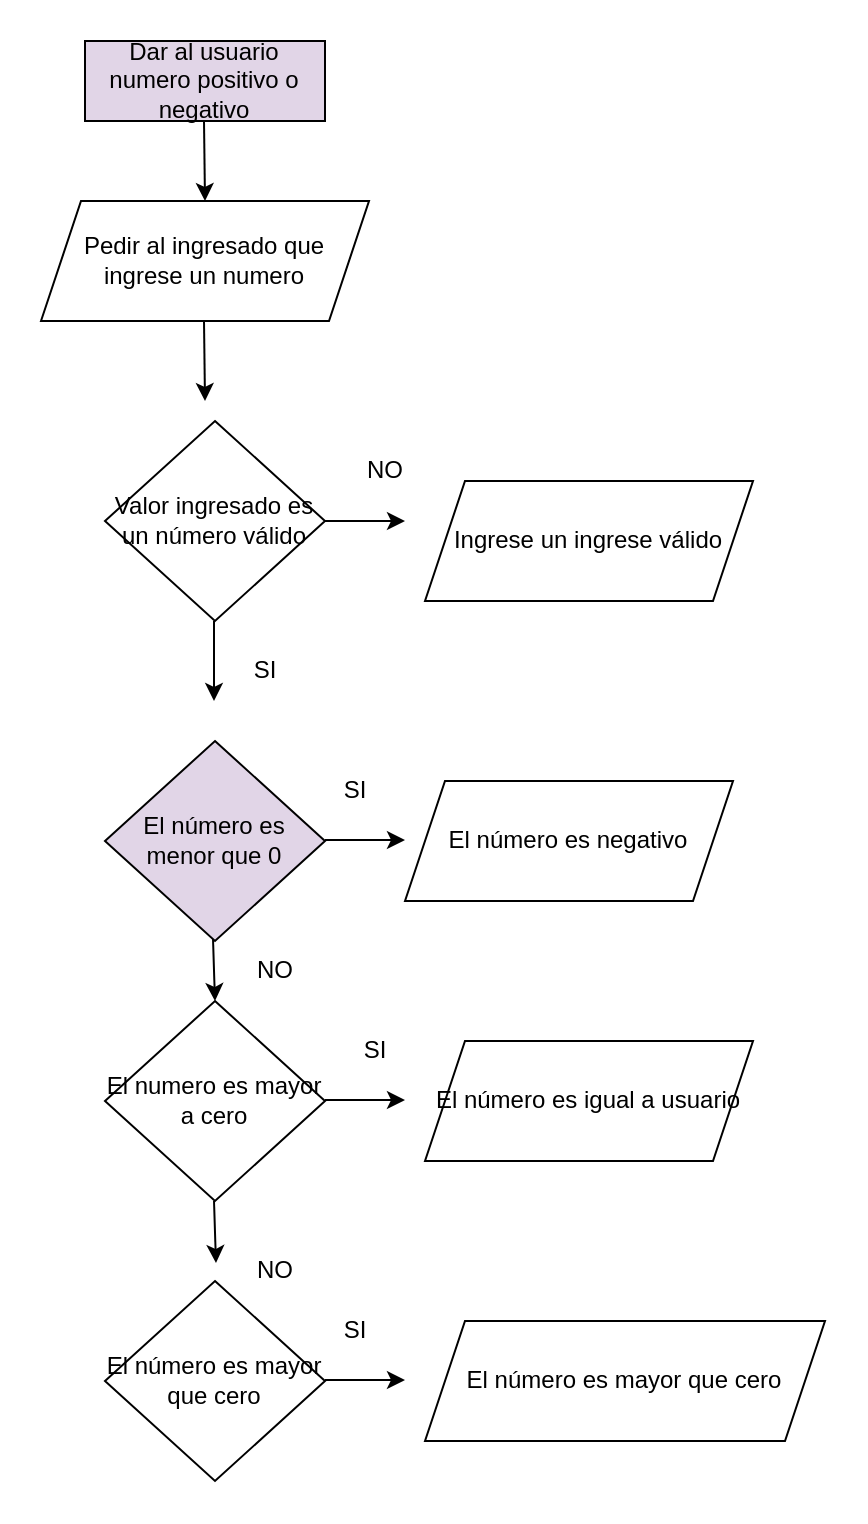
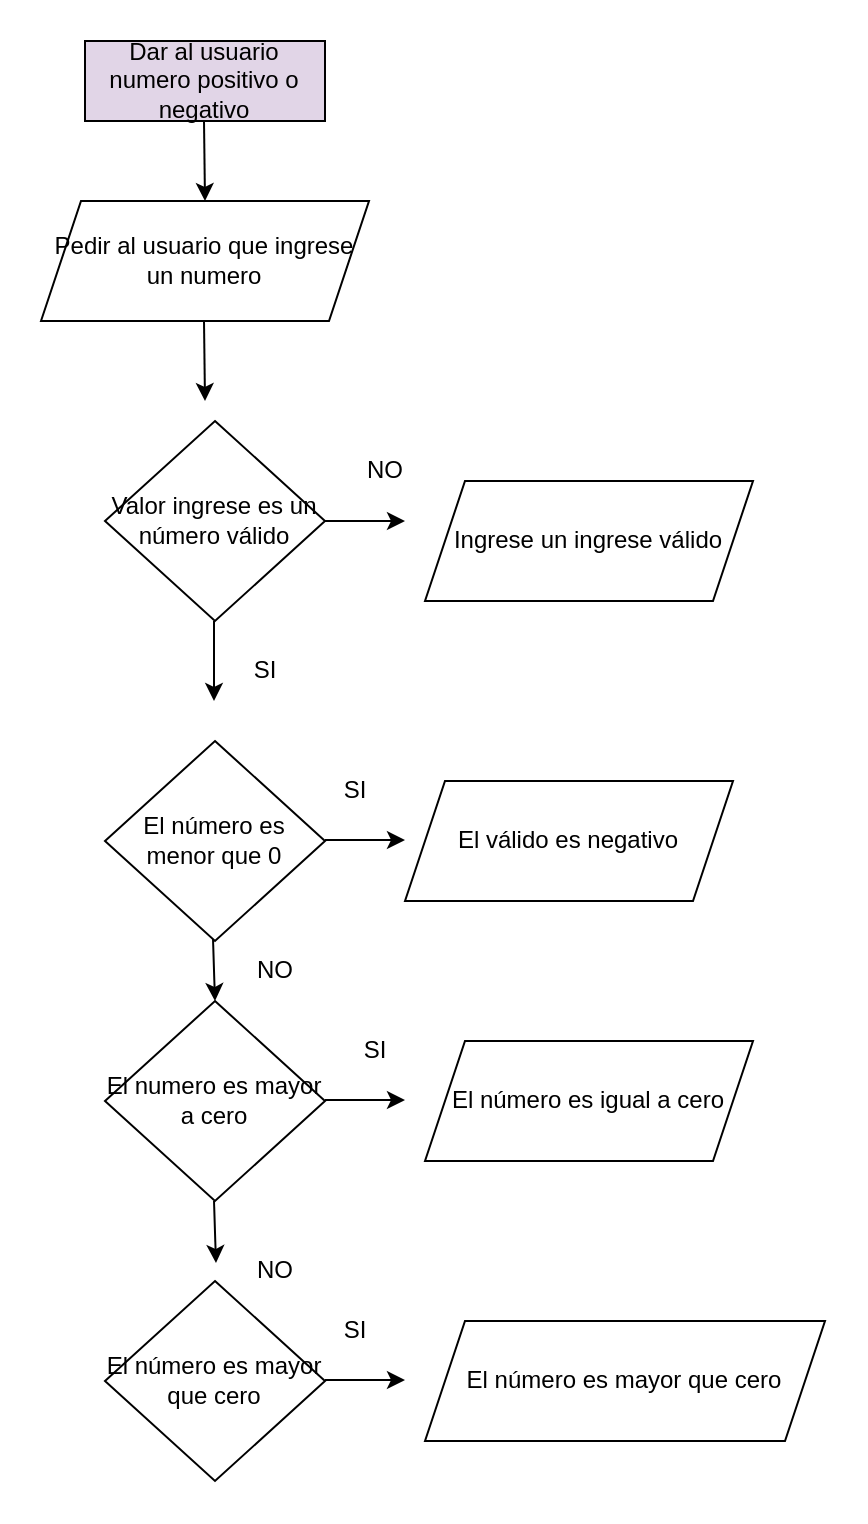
  <mxCell id="0" />
  <mxCell id="1" parent="0" />
  <mxCell id="2" value="Dar al usuario numero positivo o negativo" style="rounded=0;whiteSpace=wrap;html=1;fillColor=#e1d5e7;" vertex="1" parent="1"><mxGeometry x="42" y="20" width="120" height="40" as="geometry" /></mxCell>
  <mxCell id="3" value="" style="endArrow=classic;html=1;rounded=0;" edge="1" parent="1"><mxGeometry width="50" height="50" relative="1" as="geometry"><mxPoint x="101.5" y="60" as="sourcePoint" /><mxPoint x="102" y="100" as="targetPoint" /></mxGeometry></mxCell>
- <mxCell id="4" value="Pedir al ingresado que ingrese un numero" style="shape=parallelogram;perimeter=parallelogramPerimeter;whiteSpace=wrap;html=1;fixedSize=1;" vertex="1" parent="1"><mxGeometry x="20" y="100" width="164" height="60" as="geometry" /></mxCell>
- <mxCell id="5" value="Valor ingresado es un número válido" style="rhombus;whiteSpace=wrap;html=1;" vertex="1" parent="1"><mxGeometry x="52" y="210" width="110" height="100" as="geometry" /></mxCell>
+ <mxCell id="4" value="Pedir al usuario que ingrese un numero" style="shape=parallelogram;perimeter=parallelogramPerimeter;whiteSpace=wrap;html=1;fixedSize=1;" vertex="1" parent="1"><mxGeometry x="20" y="100" width="164" height="60" as="geometry" /></mxCell>
+ <mxCell id="5" value="Valor ingrese es un número válido" style="rhombus;whiteSpace=wrap;html=1;" vertex="1" parent="1"><mxGeometry x="52" y="210" width="110" height="100" as="geometry" /></mxCell>
  <mxCell id="6" value="" style="endArrow=classic;html=1;rounded=0;" edge="1" parent="1"><mxGeometry width="50" height="50" relative="1" as="geometry"><mxPoint x="101.5" y="160" as="sourcePoint" /><mxPoint x="102" y="200" as="targetPoint" /></mxGeometry></mxCell>
  <mxCell id="7" value="" style="endArrow=classic;html=1;rounded=0;" edge="1" parent="1"><mxGeometry width="50" height="50" relative="1" as="geometry"><mxPoint x="162" y="260" as="sourcePoint" /><mxPoint x="202" y="260" as="targetPoint" /></mxGeometry></mxCell>
  <mxCell id="8" value="" style="endArrow=classic;html=1;rounded=0;" edge="1" parent="1"><mxGeometry width="50" height="50" relative="1" as="geometry"><mxPoint x="106.5" y="310" as="sourcePoint" /><mxPoint x="106.5" y="350" as="targetPoint" /></mxGeometry></mxCell>
  <mxCell id="9" value="NO" style="text;html=1;align=center;verticalAlign=middle;resizable=0;points=[];autosize=1;strokeColor=none;fillColor=none;" vertex="1" parent="1"><mxGeometry x="172" y="220" width="40" height="30" as="geometry" /></mxCell>
  <mxCell id="10" value="SI" style="text;html=1;align=center;verticalAlign=middle;resizable=0;points=[];autosize=1;strokeColor=none;fillColor=none;" vertex="1" parent="1"><mxGeometry x="117" y="320" width="30" height="30" as="geometry" /></mxCell>
  <mxCell id="11" value="Ingrese un ingrese válido" style="shape=parallelogram;perimeter=parallelogramPerimeter;whiteSpace=wrap;html=1;fixedSize=1;" vertex="1" parent="1"><mxGeometry x="212" y="240" width="164" height="60" as="geometry" /></mxCell>
- <mxCell id="12" value="El número es menor que 0" style="rhombus;whiteSpace=wrap;html=1;fillColor=#e1d5e7;" vertex="1" parent="1"><mxGeometry x="52" y="370" width="110" height="100" as="geometry" /></mxCell>
+ <mxCell id="12" value="El número es menor que 0" style="rhombus;whiteSpace=wrap;html=1;" vertex="1" parent="1"><mxGeometry x="52" y="370" width="110" height="100" as="geometry" /></mxCell>
  <mxCell id="13" value="El numero es mayor a cero" style="rhombus;whiteSpace=wrap;html=1;" vertex="1" parent="1"><mxGeometry x="52" y="500" width="110" height="100" as="geometry" /></mxCell>
  <mxCell id="14" value="El número es mayor que cero" style="rhombus;whiteSpace=wrap;html=1;" vertex="1" parent="1"><mxGeometry x="52" y="640" width="110" height="100" as="geometry" /></mxCell>
  <mxCell id="15" value="" style="endArrow=classic;html=1;rounded=0;" edge="1" parent="1"><mxGeometry width="50" height="50" relative="1" as="geometry"><mxPoint x="162" y="419.5" as="sourcePoint" /><mxPoint x="202" y="419.5" as="targetPoint" /></mxGeometry></mxCell>
  <mxCell id="16" value="SI" style="text;html=1;align=center;verticalAlign=middle;resizable=0;points=[];autosize=1;strokeColor=none;fillColor=none;" vertex="1" parent="1"><mxGeometry x="162" y="380" width="30" height="30" as="geometry" /></mxCell>
  <mxCell id="17" value="NO" style="text;html=1;align=center;verticalAlign=middle;resizable=0;points=[];autosize=1;strokeColor=none;fillColor=none;" vertex="1" parent="1"><mxGeometry x="117" y="470" width="40" height="30" as="geometry" /></mxCell>
  <mxCell id="18" value="" style="endArrow=classic;html=1;rounded=0;entryX=0.5;entryY=0;entryDx=0;entryDy=0;" edge="1" parent="1" target="13"><mxGeometry width="50" height="50" relative="1" as="geometry"><mxPoint x="106" y="469" as="sourcePoint" /><mxPoint x="146" y="469" as="targetPoint" /></mxGeometry></mxCell>
  <mxCell id="19" value="" style="endArrow=classic;html=1;rounded=0;entryX=0.5;entryY=0;entryDx=0;entryDy=0;" edge="1" parent="1"><mxGeometry width="50" height="50" relative="1" as="geometry"><mxPoint x="106.5" y="600" as="sourcePoint" /><mxPoint x="107.5" y="631" as="targetPoint" /></mxGeometry></mxCell>
  <mxCell id="20" value="NO" style="text;html=1;align=center;verticalAlign=middle;resizable=0;points=[];autosize=1;strokeColor=none;fillColor=none;" vertex="1" parent="1"><mxGeometry x="117" y="620" width="40" height="30" as="geometry" /></mxCell>
  <mxCell id="21" value="SI" style="text;html=1;align=center;verticalAlign=middle;resizable=0;points=[];autosize=1;strokeColor=none;fillColor=none;" vertex="1" parent="1"><mxGeometry x="172" y="510" width="30" height="30" as="geometry" /></mxCell>
  <mxCell id="22" value="" style="endArrow=classic;html=1;rounded=0;" edge="1" parent="1"><mxGeometry width="50" height="50" relative="1" as="geometry"><mxPoint x="162" y="549.5" as="sourcePoint" /><mxPoint x="202" y="549.5" as="targetPoint" /></mxGeometry></mxCell>
  <mxCell id="23" value="" style="endArrow=classic;html=1;rounded=0;" edge="1" parent="1"><mxGeometry width="50" height="50" relative="1" as="geometry"><mxPoint x="162" y="689.5" as="sourcePoint" /><mxPoint x="202" y="689.5" as="targetPoint" /></mxGeometry></mxCell>
  <mxCell id="24" value="SI" style="text;html=1;align=center;verticalAlign=middle;resizable=0;points=[];autosize=1;strokeColor=none;fillColor=none;" vertex="1" parent="1"><mxGeometry x="162" y="650" width="30" height="30" as="geometry" /></mxCell>
- <mxCell id="25" value="El número es negativo" style="shape=parallelogram;perimeter=parallelogramPerimeter;whiteSpace=wrap;html=1;fixedSize=1;" vertex="1" parent="1"><mxGeometry x="202" y="390" width="164" height="60" as="geometry" /></mxCell>
- <mxCell id="26" value="El número es igual a usuario" style="shape=parallelogram;perimeter=parallelogramPerimeter;whiteSpace=wrap;html=1;fixedSize=1;" vertex="1" parent="1"><mxGeometry x="212" y="520" width="164" height="60" as="geometry" /></mxCell>
+ <mxCell id="25" value="El válido es negativo" style="shape=parallelogram;perimeter=parallelogramPerimeter;whiteSpace=wrap;html=1;fixedSize=1;" vertex="1" parent="1"><mxGeometry x="202" y="390" width="164" height="60" as="geometry" /></mxCell>
+ <mxCell id="26" value="El número es igual a cero" style="shape=parallelogram;perimeter=parallelogramPerimeter;whiteSpace=wrap;html=1;fixedSize=1;" vertex="1" parent="1"><mxGeometry x="212" y="520" width="164" height="60" as="geometry" /></mxCell>
  <mxCell id="27" value="El número es mayor que cero" style="shape=parallelogram;perimeter=parallelogramPerimeter;whiteSpace=wrap;html=1;fixedSize=1;" vertex="1" parent="1"><mxGeometry x="212" y="660" width="200" height="60" as="geometry" /></mxCell>
